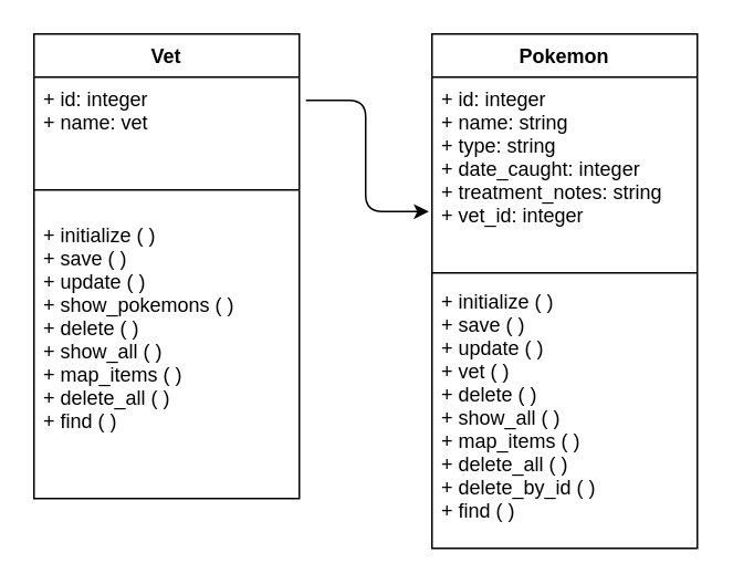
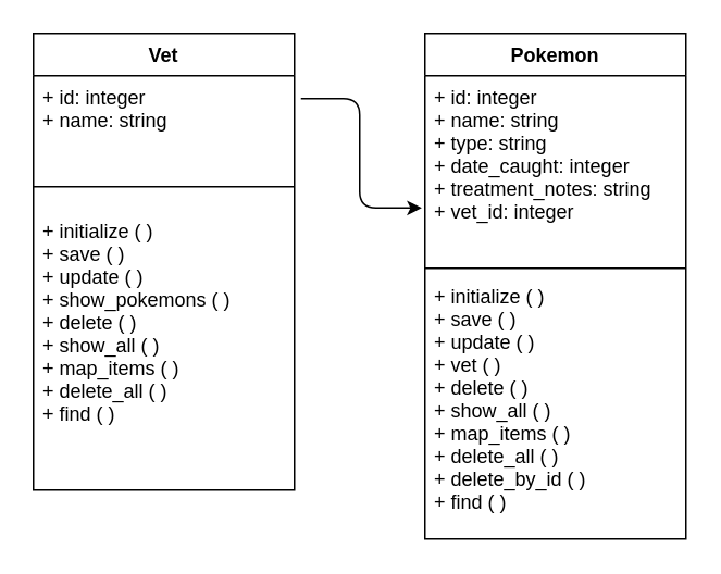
  <mxCell id="0" />
  <mxCell id="1" parent="0" />
  <mxCell id="2" value="Vet" style="swimlane;fontStyle=1;align=center;verticalAlign=top;childLayout=stackLayout;horizontal=1;startSize=26;horizontalStack=0;resizeParent=1;resizeParentMax=0;resizeLast=0;collapsible=1;marginBottom=0;" vertex="1" parent="1"><mxGeometry x="20" y="20" width="160" height="280" as="geometry" /></mxCell>
- <mxCell id="3" value="+ id: integer&#10;+ name: vet&#10;" style="text;strokeColor=none;fillColor=none;align=left;verticalAlign=top;spacingLeft=4;spacingRight=4;overflow=hidden;rotatable=0;points=[[0,0.5],[1,0.5]];portConstraint=eastwest;" vertex="1" parent="2"><mxGeometry y="26" width="160" height="54" as="geometry" /></mxCell>
+ <mxCell id="3" value="+ id: integer&#10;+ name: string&#10;" style="text;strokeColor=none;fillColor=none;align=left;verticalAlign=top;spacingLeft=4;spacingRight=4;overflow=hidden;rotatable=0;points=[[0,0.5],[1,0.5]];portConstraint=eastwest;" vertex="1" parent="2"><mxGeometry y="26" width="160" height="54" as="geometry" /></mxCell>
  <mxCell id="4" value="" style="line;strokeWidth=1;fillColor=none;align=left;verticalAlign=middle;spacingTop=-1;spacingLeft=3;spacingRight=3;rotatable=0;labelPosition=right;points=[];portConstraint=eastwest;" vertex="1" parent="2"><mxGeometry y="80" width="160" height="28" as="geometry" /></mxCell>
  <mxCell id="5" value="+ initialize ( )&#10;+ save ( )&#10;+ update ( )&#10;+ show_pokemons ( )&#10;+ delete ( )&#10;+ show_all ( )&#10;+ map_items ( )&#10;+ delete_all ( )&#10;+ find ( )&#10;" style="text;strokeColor=none;fillColor=none;align=left;verticalAlign=top;spacingLeft=4;spacingRight=4;overflow=hidden;rotatable=0;points=[[0,0.5],[1,0.5]];portConstraint=eastwest;" vertex="1" parent="2"><mxGeometry y="108" width="160" height="172" as="geometry" /></mxCell>
  <mxCell id="6" value="Pokemon" style="swimlane;fontStyle=1;align=center;verticalAlign=top;childLayout=stackLayout;horizontal=1;startSize=26;horizontalStack=0;resizeParent=1;resizeParentMax=0;resizeLast=0;collapsible=1;marginBottom=0;" vertex="1" parent="1"><mxGeometry x="260" y="20" width="160" height="310" as="geometry" /></mxCell>
  <mxCell id="7" value="+ id: integer&#10;+ name: string&#10;+ type: string&#10;+ date_caught: integer&#10;+ treatment_notes: string&#10;+ vet_id: integer&#10;" style="text;strokeColor=none;fillColor=none;align=left;verticalAlign=top;spacingLeft=4;spacingRight=4;overflow=hidden;rotatable=0;points=[[0,0.5],[1,0.5]];portConstraint=eastwest;" vertex="1" parent="6"><mxGeometry y="26" width="160" height="114" as="geometry" /></mxCell>
  <mxCell id="8" value="" style="line;strokeWidth=1;fillColor=none;align=left;verticalAlign=middle;spacingTop=-1;spacingLeft=3;spacingRight=3;rotatable=0;labelPosition=right;points=[];portConstraint=eastwest;" vertex="1" parent="6"><mxGeometry y="140" width="160" height="8" as="geometry" /></mxCell>
  <mxCell id="9" value="+ initialize ( )&#10;+ save ( )&#10;+ update ( )&#10;+ vet ( )&#10;+ delete ( )&#10;+ show_all ( )&#10;+ map_items ( )&#10;+ delete_all ( )&#10;+ delete_by_id ( )&#10;+ find ( )&#10;&#10;" style="text;strokeColor=none;fillColor=none;align=left;verticalAlign=top;spacingLeft=4;spacingRight=4;overflow=hidden;rotatable=0;points=[[0,0.5],[1,0.5]];portConstraint=eastwest;" vertex="1" parent="6"><mxGeometry y="148" width="160" height="162" as="geometry" /></mxCell>
  <mxCell id="10" value="" style="endArrow=classic;html=1;entryX=-0.012;entryY=0.711;entryDx=0;entryDy=0;entryPerimeter=0;" edge="1" parent="1" target="7"><mxGeometry width="50" height="50" relative="1" as="geometry"><mxPoint x="184" y="60" as="sourcePoint" /><mxPoint x="250" y="103" as="targetPoint" /><Array as="points"><mxPoint x="220" y="60" /><mxPoint x="220" y="127" /></Array></mxGeometry></mxCell>
